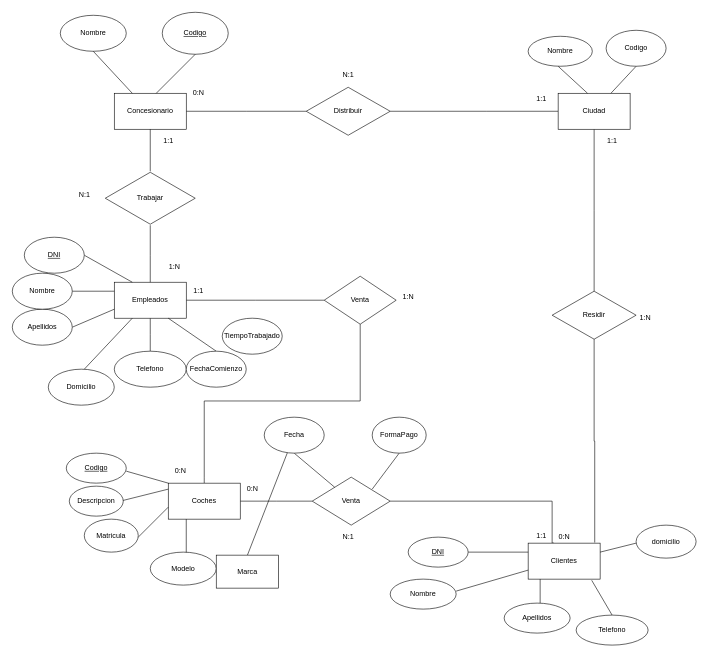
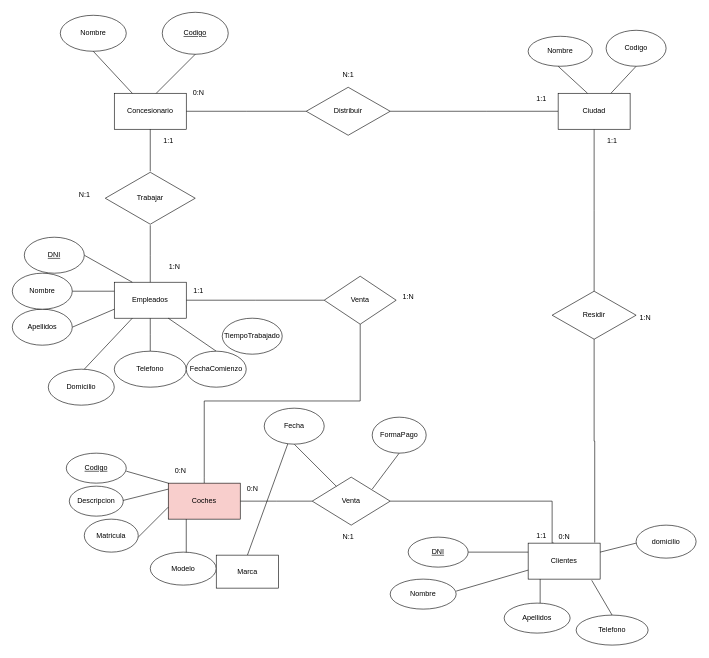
  <mxCell id="0" />
  <mxCell id="1" parent="0" />
  <mxCell id="2" value="Nombre" style="ellipse;whiteSpace=wrap;html=1;" parent="1" vertex="1"><mxGeometry x="100" y="25" width="110" height="60" as="geometry" /></mxCell>
  <mxCell id="3" value="&lt;u&gt;Codigo&lt;/u&gt;" style="ellipse;whiteSpace=wrap;html=1;" parent="1" vertex="1"><mxGeometry x="270" y="20" width="110" height="70" as="geometry" /></mxCell>
  <mxCell id="4" style="edgeStyle=orthogonalEdgeStyle;rounded=0;orthogonalLoop=1;jettySize=auto;html=1;endArrow=none;endFill=0;" parent="1" source="5" edge="1"><mxGeometry relative="1" as="geometry"><mxPoint x="510" y="185" as="targetPoint" /></mxGeometry></mxCell>
  <mxCell id="5" value="Concesionario" style="rounded=0;whiteSpace=wrap;html=1;" parent="1" vertex="1"><mxGeometry x="190" y="155" width="120" height="60" as="geometry" /></mxCell>
  <mxCell id="6" value="" style="endArrow=none;html=1;entryX=0.5;entryY=1;entryDx=0;entryDy=0;" parent="1" target="3" edge="1"><mxGeometry width="50" height="50" relative="1" as="geometry"><mxPoint x="260" y="155" as="sourcePoint" /><mxPoint x="310" y="105" as="targetPoint" /></mxGeometry></mxCell>
  <mxCell id="7" value="" style="endArrow=none;html=1;exitX=0.25;exitY=0;exitDx=0;exitDy=0;entryX=0.5;entryY=1;entryDx=0;entryDy=0;" parent="1" source="5" target="2" edge="1"><mxGeometry width="50" height="50" relative="1" as="geometry"><mxPoint x="210" y="155" as="sourcePoint" /><mxPoint x="180" y="95" as="targetPoint" /></mxGeometry></mxCell>
  <mxCell id="8" value="" style="endArrow=none;html=1;entryX=0.5;entryY=1;entryDx=0;entryDy=0;" parent="1" target="5" edge="1"><mxGeometry width="50" height="50" relative="1" as="geometry"><mxPoint x="250" y="285" as="sourcePoint" /><mxPoint x="270" y="215" as="targetPoint" /></mxGeometry></mxCell>
  <mxCell id="9" style="edgeStyle=orthogonalEdgeStyle;rounded=0;orthogonalLoop=1;jettySize=auto;html=1;endArrow=none;endFill=0;" parent="1" source="10" edge="1"><mxGeometry relative="1" as="geometry"><mxPoint x="250" y="475" as="targetPoint" /></mxGeometry></mxCell>
  <mxCell id="10" value="Trabajar" style="html=1;whiteSpace=wrap;aspect=fixed;shape=isoRectangle;" parent="1" vertex="1"><mxGeometry x="175" y="285" width="150" height="90" as="geometry" /></mxCell>
  <mxCell id="11" style="edgeStyle=orthogonalEdgeStyle;rounded=0;orthogonalLoop=1;jettySize=auto;html=1;endArrow=none;endFill=0;" parent="1" source="13" edge="1"><mxGeometry relative="1" as="geometry"><mxPoint x="250" y="585" as="targetPoint" /></mxGeometry></mxCell>
  <mxCell id="12" style="edgeStyle=orthogonalEdgeStyle;rounded=0;orthogonalLoop=1;jettySize=auto;html=1;endArrow=none;endFill=0;" parent="1" source="13" edge="1"><mxGeometry relative="1" as="geometry"><mxPoint x="540" y="500" as="targetPoint" /></mxGeometry></mxCell>
  <mxCell id="13" value="Empleados" style="rounded=0;whiteSpace=wrap;html=1;" parent="1" vertex="1"><mxGeometry x="190" y="470" width="120" height="60" as="geometry" /></mxCell>
  <mxCell id="14" value="Telefono" style="ellipse;whiteSpace=wrap;html=1;" parent="1" vertex="1"><mxGeometry x="190" y="585" width="120" height="60" as="geometry" /></mxCell>
  <mxCell id="15" value="" style="endArrow=none;html=1;entryX=0.25;entryY=1;entryDx=0;entryDy=0;" parent="1" target="13" edge="1"><mxGeometry width="50" height="50" relative="1" as="geometry"><mxPoint x="140" y="615" as="sourcePoint" /><mxPoint x="230" y="525" as="targetPoint" /><Array as="points" /></mxGeometry></mxCell>
  <mxCell id="16" value="Domicilio" style="ellipse;whiteSpace=wrap;html=1;" parent="1" vertex="1"><mxGeometry x="80" y="615" width="110" height="60" as="geometry" /></mxCell>
  <mxCell id="17" value="" style="endArrow=none;html=1;entryX=0;entryY=0.75;entryDx=0;entryDy=0;" parent="1" target="13" edge="1"><mxGeometry width="50" height="50" relative="1" as="geometry"><mxPoint x="120" y="545" as="sourcePoint" /><mxPoint x="190" y="495" as="targetPoint" /></mxGeometry></mxCell>
  <mxCell id="18" value="Apellidos" style="ellipse;whiteSpace=wrap;html=1;" parent="1" vertex="1"><mxGeometry x="20" y="515" width="100" height="60" as="geometry" /></mxCell>
  <mxCell id="19" value="" style="endArrow=none;html=1;entryX=0;entryY=0.25;entryDx=0;entryDy=0;exitX=1;exitY=0.5;exitDx=0;exitDy=0;" parent="1" source="20" target="13" edge="1"><mxGeometry width="50" height="50" relative="1" as="geometry"><mxPoint x="130" y="485" as="sourcePoint" /><mxPoint x="190" y="455" as="targetPoint" /></mxGeometry></mxCell>
  <mxCell id="20" value="Nombre" style="ellipse;whiteSpace=wrap;html=1;" parent="1" vertex="1"><mxGeometry x="20" y="455" width="100" height="60" as="geometry" /></mxCell>
  <mxCell id="21" value="" style="endArrow=none;html=1;exitX=0.25;exitY=0;exitDx=0;exitDy=0;" parent="1" source="13" edge="1"><mxGeometry width="50" height="50" relative="1" as="geometry"><mxPoint x="190" y="465" as="sourcePoint" /><mxPoint x="140" y="425" as="targetPoint" /></mxGeometry></mxCell>
  <mxCell id="22" value="&lt;u&gt;DNI&lt;/u&gt;" style="ellipse;whiteSpace=wrap;html=1;" parent="1" vertex="1"><mxGeometry x="40" y="395" width="100" height="60" as="geometry" /></mxCell>
  <mxCell id="23" value="" style="endArrow=none;html=1;entryX=0.75;entryY=1;entryDx=0;entryDy=0;exitX=0.5;exitY=0;exitDx=0;exitDy=0;" parent="1" source="24" target="13" edge="1"><mxGeometry width="50" height="50" relative="1" as="geometry"><mxPoint x="340" y="585" as="sourcePoint" /><mxPoint x="360" y="535" as="targetPoint" /></mxGeometry></mxCell>
  <mxCell id="24" value="FechaComienzo" style="ellipse;whiteSpace=wrap;html=1;" parent="1" vertex="1"><mxGeometry x="310" y="585" width="100" height="60" as="geometry" /></mxCell>
  <mxCell id="25" value="TiempoTrabajado" style="ellipse;whiteSpace=wrap;html=1;" parent="1" vertex="1"><mxGeometry x="370" y="530" width="100" height="60" as="geometry" /></mxCell>
  <mxCell id="26" style="edgeStyle=orthogonalEdgeStyle;rounded=0;orthogonalLoop=1;jettySize=auto;html=1;endArrow=none;endFill=0;" parent="1" source="27" edge="1"><mxGeometry relative="1" as="geometry"><mxPoint x="340" y="805" as="targetPoint" /><Array as="points"><mxPoint x="600" y="668" /><mxPoint x="340" y="668" /><mxPoint x="340" y="795" /></Array></mxGeometry></mxCell>
  <mxCell id="27" value="Venta" style="rhombus;whiteSpace=wrap;html=1;" parent="1" vertex="1"><mxGeometry x="540" y="460" width="120" height="80" as="geometry" /></mxCell>
  <mxCell id="28" style="edgeStyle=orthogonalEdgeStyle;rounded=0;orthogonalLoop=1;jettySize=auto;html=1;endArrow=none;endFill=0;" parent="1" source="29" edge="1"><mxGeometry relative="1" as="geometry"><mxPoint x="520" y="835" as="targetPoint" /></mxGeometry></mxCell>
- <mxCell id="29" value="Coches" style="rounded=0;whiteSpace=wrap;html=1;" parent="1" vertex="1"><mxGeometry x="280" y="805" width="120" height="60" as="geometry" /></mxCell>
+ <mxCell id="29" value="Coches" style="rounded=0;whiteSpace=wrap;html=1;fillColor=#f8cecc;" parent="1" vertex="1"><mxGeometry x="280" y="805" width="120" height="60" as="geometry" /></mxCell>
  <mxCell id="30" value="" style="endArrow=none;html=1;" parent="1" edge="1"><mxGeometry width="50" height="50" relative="1" as="geometry"><mxPoint x="210" y="785" as="sourcePoint" /><mxPoint x="280" y="805" as="targetPoint" /></mxGeometry></mxCell>
  <mxCell id="31" value="&lt;u&gt;Codigo&lt;/u&gt;" style="ellipse;whiteSpace=wrap;html=1;" parent="1" vertex="1"><mxGeometry x="110" y="755" width="100" height="50" as="geometry" /></mxCell>
  <mxCell id="32" value="" style="endArrow=none;html=1;" parent="1" edge="1"><mxGeometry width="50" height="50" relative="1" as="geometry"><mxPoint x="200" y="835" as="sourcePoint" /><mxPoint x="280" y="815" as="targetPoint" /></mxGeometry></mxCell>
  <mxCell id="33" value="Descripcion" style="ellipse;whiteSpace=wrap;html=1;" parent="1" vertex="1"><mxGeometry x="115" y="810" width="90" height="50" as="geometry" /></mxCell>
  <mxCell id="34" value="" style="endArrow=none;html=1;" parent="1" edge="1"><mxGeometry width="50" height="50" relative="1" as="geometry"><mxPoint x="230" y="895" as="sourcePoint" /><mxPoint x="280" y="845" as="targetPoint" /></mxGeometry></mxCell>
  <mxCell id="35" value="Matricula" style="ellipse;whiteSpace=wrap;html=1;" parent="1" vertex="1"><mxGeometry x="140" y="865" width="90" height="55" as="geometry" /></mxCell>
  <mxCell id="36" value="" style="endArrow=none;html=1;entryX=0.25;entryY=1;entryDx=0;entryDy=0;" parent="1" target="29" edge="1"><mxGeometry width="50" height="50" relative="1" as="geometry"><mxPoint x="310" y="925" as="sourcePoint" /><mxPoint x="350" y="865" as="targetPoint" /></mxGeometry></mxCell>
  <mxCell id="37" value="Modelo" style="ellipse;whiteSpace=wrap;html=1;" parent="1" vertex="1"><mxGeometry x="250" y="920" width="110" height="55" as="geometry" /></mxCell>
  <mxCell id="38" value="" style="endArrow=none;html=1;exitX=0.5;exitY=0;exitDx=0;exitDy=0;" parent="1" source="39" target="45" edge="1"><mxGeometry width="50" height="50" relative="1" as="geometry"><mxPoint x="400" y="925" as="sourcePoint" /><mxPoint x="390" y="865" as="targetPoint" /></mxGeometry></mxCell>
  <mxCell id="39" value="Marca" style="whiteSpace=wrap;html=1;rounded=0;" parent="1" vertex="1"><mxGeometry x="360" y="925" width="104" height="55" as="geometry" /></mxCell>
  <mxCell id="40" style="edgeStyle=orthogonalEdgeStyle;rounded=0;orthogonalLoop=1;jettySize=auto;html=1;endArrow=none;endFill=0;entryX=0.358;entryY=0;entryDx=0;entryDy=0;entryPerimeter=0;" parent="1" source="41" target="56" edge="1"><mxGeometry relative="1" as="geometry"><mxPoint x="890" y="905" as="targetPoint" /><Array as="points"><mxPoint x="920" y="835" /><mxPoint x="920" y="905" /></Array></mxGeometry></mxCell>
  <mxCell id="41" value="Venta" style="rhombus;whiteSpace=wrap;html=1;" parent="1" vertex="1"><mxGeometry x="520" y="795" width="130" height="80" as="geometry" /></mxCell>
  <mxCell id="42" value="" style="endArrow=none;html=1;entryX=0.5;entryY=1;entryDx=0;entryDy=0;" parent="1" target="43" edge="1"><mxGeometry width="50" height="50" relative="1" as="geometry"><mxPoint x="620" y="815" as="sourcePoint" /><mxPoint x="670" y="765" as="targetPoint" /></mxGeometry></mxCell>
  <mxCell id="43" value="FormaPago" style="ellipse;whiteSpace=wrap;html=1;" parent="1" vertex="1"><mxGeometry x="620" y="695" width="90" height="60" as="geometry" /></mxCell>
  <mxCell id="44" value="" style="endArrow=none;html=1;entryX=0.5;entryY=1;entryDx=0;entryDy=0;" parent="1" source="41" target="45" edge="1"><mxGeometry width="50" height="50" relative="1" as="geometry"><mxPoint x="510" y="815" as="sourcePoint" /><mxPoint x="510" y="775" as="targetPoint" /></mxGeometry></mxCell>
- <mxCell id="45" value="Fecha" style="ellipse;whiteSpace=wrap;html=1;" parent="1" vertex="1"><mxGeometry x="440" y="695" width="100" height="60" as="geometry" /></mxCell>
+ <mxCell id="45" value="Fecha" style="ellipse;whiteSpace=wrap;html=1;" parent="1" vertex="1"><mxGeometry x="440" y="680" width="100" height="60" as="geometry" /></mxCell>
  <mxCell id="46" value="Distribuir" style="rhombus;whiteSpace=wrap;html=1;" parent="1" vertex="1"><mxGeometry x="510" y="145" width="140" height="80" as="geometry" /></mxCell>
  <mxCell id="47" style="edgeStyle=orthogonalEdgeStyle;rounded=0;orthogonalLoop=1;jettySize=auto;html=1;endArrow=none;endFill=0;" parent="1" edge="1"><mxGeometry relative="1" as="geometry"><mxPoint x="930" y="185" as="targetPoint" /><mxPoint x="650" y="185" as="sourcePoint" /><Array as="points"><mxPoint x="810" y="185" /><mxPoint x="810" y="185" /></Array></mxGeometry></mxCell>
  <mxCell id="48" style="edgeStyle=orthogonalEdgeStyle;rounded=0;orthogonalLoop=1;jettySize=auto;html=1;endArrow=none;endFill=0;" parent="1" source="49" edge="1"><mxGeometry relative="1" as="geometry"><mxPoint x="990" y="485" as="targetPoint" /></mxGeometry></mxCell>
  <mxCell id="49" value="Ciudad" style="rounded=0;whiteSpace=wrap;html=1;" parent="1" vertex="1"><mxGeometry x="930" y="155" width="120" height="60" as="geometry" /></mxCell>
  <mxCell id="50" value="" style="endArrow=none;html=1;entryX=0.5;entryY=1;entryDx=0;entryDy=0;" parent="1" source="49" target="51" edge="1"><mxGeometry width="50" height="50" relative="1" as="geometry"><mxPoint x="1030" y="150" as="sourcePoint" /><mxPoint x="1050" y="110" as="targetPoint" /></mxGeometry></mxCell>
  <mxCell id="51" value="Codigo" style="ellipse;whiteSpace=wrap;html=1;" parent="1" vertex="1"><mxGeometry x="1010" y="50" width="100" height="60" as="geometry" /></mxCell>
  <mxCell id="52" value="" style="endArrow=none;html=1;exitX=0.408;exitY=0;exitDx=0;exitDy=0;exitPerimeter=0;" parent="1" source="49" edge="1"><mxGeometry width="50" height="50" relative="1" as="geometry"><mxPoint x="930" y="150" as="sourcePoint" /><mxPoint x="930" y="110" as="targetPoint" /></mxGeometry></mxCell>
  <mxCell id="53" value="Nombre" style="ellipse;whiteSpace=wrap;html=1;" parent="1" vertex="1"><mxGeometry x="880" y="60" width="107" height="50" as="geometry" /></mxCell>
  <mxCell id="54" style="edgeStyle=orthogonalEdgeStyle;rounded=0;orthogonalLoop=1;jettySize=auto;html=1;endArrow=none;endFill=0;" parent="1" source="55" edge="1"><mxGeometry relative="1" as="geometry"><mxPoint x="991" y="904" as="targetPoint" /><Array as="points"><mxPoint x="990" y="735" /><mxPoint x="991" y="735" /></Array></mxGeometry></mxCell>
  <mxCell id="55" value="Residir" style="rhombus;whiteSpace=wrap;html=1;" parent="1" vertex="1"><mxGeometry x="920" y="485" width="140" height="80" as="geometry" /></mxCell>
  <mxCell id="56" value="Clientes" style="rounded=0;whiteSpace=wrap;html=1;" parent="1" vertex="1"><mxGeometry x="880" y="905" width="120" height="60" as="geometry" /></mxCell>
  <mxCell id="57" value="" style="endArrow=none;html=1;entryX=0;entryY=0.25;entryDx=0;entryDy=0;" parent="1" target="56" edge="1"><mxGeometry width="50" height="50" relative="1" as="geometry"><mxPoint x="780" y="920" as="sourcePoint" /><mxPoint x="850" y="905" as="targetPoint" /></mxGeometry></mxCell>
  <mxCell id="58" value="&lt;u&gt;DNI&lt;/u&gt;" style="ellipse;whiteSpace=wrap;html=1;" parent="1" vertex="1"><mxGeometry x="680" y="895" width="100" height="50" as="geometry" /></mxCell>
  <mxCell id="59" value="" style="endArrow=none;html=1;entryX=0;entryY=0.75;entryDx=0;entryDy=0;" parent="1" target="56" edge="1"><mxGeometry width="50" height="50" relative="1" as="geometry"><mxPoint x="760" y="985" as="sourcePoint" /><mxPoint x="850" y="945" as="targetPoint" /></mxGeometry></mxCell>
  <mxCell id="60" value="Nombre" style="ellipse;whiteSpace=wrap;html=1;" parent="1" vertex="1"><mxGeometry x="650" y="965" width="110" height="50" as="geometry" /></mxCell>
  <mxCell id="61" value="" style="endArrow=none;html=1;" parent="1" edge="1"><mxGeometry width="50" height="50" relative="1" as="geometry"><mxPoint x="900" y="1005" as="sourcePoint" /><mxPoint x="900" y="965" as="targetPoint" /></mxGeometry></mxCell>
  <mxCell id="62" value="Apellidos" style="ellipse;whiteSpace=wrap;html=1;" parent="1" vertex="1"><mxGeometry x="840" y="1005" width="110" height="50" as="geometry" /></mxCell>
  <mxCell id="63" value="" style="endArrow=none;html=1;entryX=0.883;entryY=1.033;entryDx=0;entryDy=0;entryPerimeter=0;exitX=0.5;exitY=0;exitDx=0;exitDy=0;" parent="1" source="64" target="56" edge="1"><mxGeometry width="50" height="50" relative="1" as="geometry"><mxPoint x="980" y="1025" as="sourcePoint" /><mxPoint x="980" y="965" as="targetPoint" /></mxGeometry></mxCell>
  <mxCell id="64" value="Telefono" style="ellipse;whiteSpace=wrap;html=1;" parent="1" vertex="1"><mxGeometry x="960" y="1025" width="120" height="50" as="geometry" /></mxCell>
  <mxCell id="65" value="" style="endArrow=none;html=1;exitX=1;exitY=0.25;exitDx=0;exitDy=0;" parent="1" source="56" edge="1"><mxGeometry width="50" height="50" relative="1" as="geometry"><mxPoint x="1010" y="955" as="sourcePoint" /><mxPoint x="1060" y="905" as="targetPoint" /></mxGeometry></mxCell>
  <mxCell id="66" value="domicilio" style="ellipse;whiteSpace=wrap;html=1;" parent="1" vertex="1"><mxGeometry x="1060" y="875" width="100" height="55" as="geometry" /></mxCell>
  <mxCell id="67" value="0:N" style="text;html=1;align=center;verticalAlign=middle;resizable=0;points=[];autosize=1;" parent="1" vertex="1"><mxGeometry x="315" y="145" width="30" height="20" as="geometry" /></mxCell>
  <mxCell id="68" value="N:1" style="text;html=1;align=center;verticalAlign=middle;resizable=0;points=[];autosize=1;" parent="1" vertex="1"><mxGeometry x="565" y="115" width="30" height="20" as="geometry" /></mxCell>
  <mxCell id="69" value="1:1" style="text;html=1;align=center;verticalAlign=middle;resizable=0;points=[];autosize=1;" parent="1" vertex="1"><mxGeometry x="887" y="155" width="30" height="20" as="geometry" /></mxCell>
  <mxCell id="70" value="1:1" style="text;html=1;align=center;verticalAlign=middle;resizable=0;points=[];autosize=1;" parent="1" vertex="1"><mxGeometry x="1005" y="225" width="30" height="20" as="geometry" /></mxCell>
  <mxCell id="71" value="1:1" style="text;html=1;align=center;verticalAlign=middle;resizable=0;points=[];autosize=1;" parent="1" vertex="1"><mxGeometry x="265" y="225" width="30" height="20" as="geometry" /></mxCell>
  <mxCell id="72" value="N:1" style="text;html=1;align=center;verticalAlign=middle;resizable=0;points=[];autosize=1;" parent="1" vertex="1"><mxGeometry x="125" y="315" width="30" height="20" as="geometry" /></mxCell>
  <mxCell id="73" value="1:N" style="text;html=1;align=center;verticalAlign=middle;resizable=0;points=[];autosize=1;" parent="1" vertex="1"><mxGeometry x="275" y="435" width="30" height="20" as="geometry" /></mxCell>
  <mxCell id="74" value="1:1" style="text;html=1;align=center;verticalAlign=middle;resizable=0;points=[];autosize=1;" parent="1" vertex="1"><mxGeometry x="315" y="475" width="30" height="20" as="geometry" /></mxCell>
  <mxCell id="75" value="1:N" style="text;html=1;align=center;verticalAlign=middle;resizable=0;points=[];autosize=1;" parent="1" vertex="1"><mxGeometry x="665" y="485" width="30" height="20" as="geometry" /></mxCell>
  <mxCell id="76" value="0:N" style="text;html=1;align=center;verticalAlign=middle;resizable=0;points=[];autosize=1;" parent="1" vertex="1"><mxGeometry x="285" y="775" width="30" height="20" as="geometry" /></mxCell>
  <mxCell id="77" value="0:N" style="text;html=1;align=center;verticalAlign=middle;resizable=0;points=[];autosize=1;" parent="1" vertex="1"><mxGeometry x="405" y="805" width="30" height="20" as="geometry" /></mxCell>
  <mxCell id="78" value="N:1" style="text;html=1;align=center;verticalAlign=middle;resizable=0;points=[];autosize=1;" parent="1" vertex="1"><mxGeometry x="565" y="885" width="30" height="20" as="geometry" /></mxCell>
  <mxCell id="79" value="1:1" style="text;html=1;align=center;verticalAlign=middle;resizable=0;points=[];autosize=1;" parent="1" vertex="1"><mxGeometry x="887" y="882.5" width="30" height="20" as="geometry" /></mxCell>
  <mxCell id="80" value="0:N" style="text;html=1;align=center;verticalAlign=middle;resizable=0;points=[];autosize=1;" parent="1" vertex="1"><mxGeometry x="925" y="885" width="30" height="20" as="geometry" /></mxCell>
  <mxCell id="81" value="1:N" style="text;html=1;align=center;verticalAlign=middle;resizable=0;points=[];autosize=1;" parent="1" vertex="1"><mxGeometry x="1060" y="520" width="30" height="20" as="geometry" /></mxCell>
